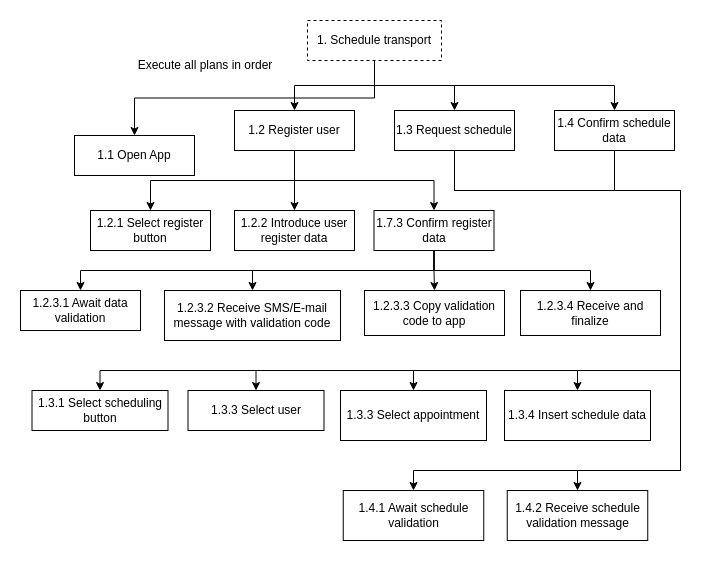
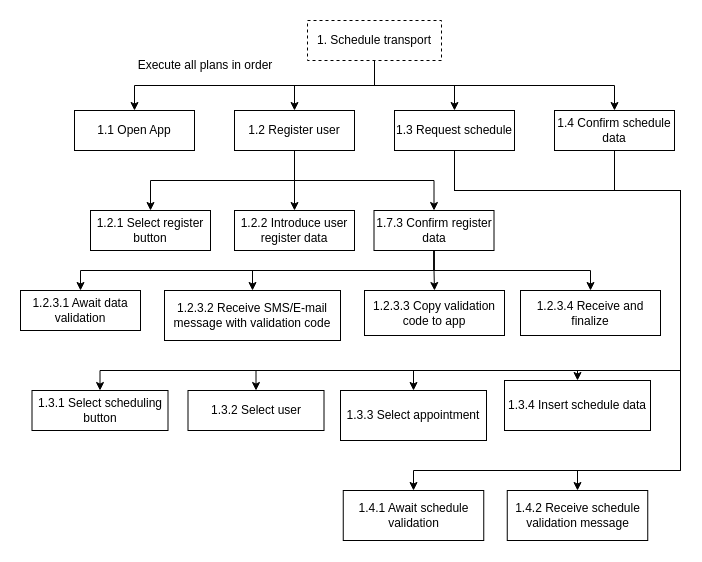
  <mxCell id="0" />
  <mxCell id="1" parent="0" />
  <mxCell id="2" style="edgeStyle=orthogonalEdgeStyle;rounded=0;orthogonalLoop=1;jettySize=auto;html=1;exitX=0.5;exitY=1;exitDx=0;exitDy=0;entryX=0.5;entryY=0;entryDx=0;entryDy=0;" edge="1" parent="1" source="6" target="7"><mxGeometry relative="1" as="geometry" /></mxCell>
  <mxCell id="3" style="edgeStyle=orthogonalEdgeStyle;rounded=0;orthogonalLoop=1;jettySize=auto;html=1;exitX=0.5;exitY=1;exitDx=0;exitDy=0;entryX=0.5;entryY=0;entryDx=0;entryDy=0;" edge="1" parent="1" source="6" target="11"><mxGeometry relative="1" as="geometry" /></mxCell>
  <mxCell id="4" style="edgeStyle=orthogonalEdgeStyle;rounded=0;orthogonalLoop=1;jettySize=auto;html=1;exitX=0.5;exitY=1;exitDx=0;exitDy=0;entryX=0.5;entryY=0;entryDx=0;entryDy=0;" edge="1" parent="1" source="6" target="13"><mxGeometry relative="1" as="geometry" /></mxCell>
  <mxCell id="5" style="edgeStyle=orthogonalEdgeStyle;rounded=0;orthogonalLoop=1;jettySize=auto;html=1;exitX=0.5;exitY=1;exitDx=0;exitDy=0;entryX=0.5;entryY=0;entryDx=0;entryDy=0;" edge="1" parent="1" source="6" target="15"><mxGeometry relative="1" as="geometry" /></mxCell>
  <mxCell id="6" value="1. Schedule transport " style="rounded=0;whiteSpace=wrap;html=1;dashed=1;" vertex="1" parent="1"><mxGeometry x="307" y="20" width="134" height="40" as="geometry" /></mxCell>
- <mxCell id="7" value="1.1 Open App" style="rounded=0;whiteSpace=wrap;html=1;" vertex="1" parent="1"><mxGeometry x="74" y="135" width="120" height="40" as="geometry" /></mxCell>
+ <mxCell id="7" value="1.1 Open App" style="rounded=0;whiteSpace=wrap;html=1;" vertex="1" parent="1"><mxGeometry x="74" y="110" width="120" height="40" as="geometry" /></mxCell>
  <mxCell id="8" style="edgeStyle=orthogonalEdgeStyle;rounded=0;orthogonalLoop=1;jettySize=auto;html=1;exitX=0.5;exitY=1;exitDx=0;exitDy=0;entryX=0.5;entryY=0;entryDx=0;entryDy=0;" edge="1" parent="1" source="11" target="17"><mxGeometry relative="1" as="geometry" /></mxCell>
  <mxCell id="9" style="edgeStyle=orthogonalEdgeStyle;rounded=0;orthogonalLoop=1;jettySize=auto;html=1;exitX=0.5;exitY=1;exitDx=0;exitDy=0;entryX=0.5;entryY=0;entryDx=0;entryDy=0;" edge="1" parent="1" source="11" target="16"><mxGeometry relative="1" as="geometry"><Array as="points"><mxPoint x="294" y="180" /><mxPoint x="150" y="180" /></Array></mxGeometry></mxCell>
  <mxCell id="10" style="edgeStyle=orthogonalEdgeStyle;rounded=0;orthogonalLoop=1;jettySize=auto;html=1;exitX=0.5;exitY=1;exitDx=0;exitDy=0;entryX=0.5;entryY=0;entryDx=0;entryDy=0;" edge="1" parent="1" source="11" target="22"><mxGeometry relative="1" as="geometry"><Array as="points"><mxPoint x="294" y="180" /><mxPoint x="434" y="180" /></Array></mxGeometry></mxCell>
  <mxCell id="11" value="1.2 Register user" style="rounded=0;whiteSpace=wrap;html=1;" vertex="1" parent="1"><mxGeometry x="234" y="110" width="120" height="40" as="geometry" /></mxCell>
  <mxCell id="12" style="edgeStyle=orthogonalEdgeStyle;rounded=0;orthogonalLoop=1;jettySize=auto;html=1;exitX=0.5;exitY=1;exitDx=0;exitDy=0;entryX=0.5;entryY=0;entryDx=0;entryDy=0;" edge="1" parent="1" source="13" target="27"><mxGeometry relative="1" as="geometry"><mxPoint x="170" y="370" as="targetPoint" /><Array as="points"><mxPoint x="454" y="190" /><mxPoint x="680" y="190" /><mxPoint x="680" y="370" /><mxPoint x="100" y="370" /></Array></mxGeometry></mxCell>
  <mxCell id="13" value="1.3 Request schedule" style="rounded=0;whiteSpace=wrap;html=1;" vertex="1" parent="1"><mxGeometry x="394" y="110" width="120" height="40" as="geometry" /></mxCell>
  <mxCell id="14" style="edgeStyle=orthogonalEdgeStyle;rounded=0;orthogonalLoop=1;jettySize=auto;html=1;exitX=0.5;exitY=1;exitDx=0;exitDy=0;entryX=0.5;entryY=0;entryDx=0;entryDy=0;" edge="1" parent="1" source="15" target="35"><mxGeometry relative="1" as="geometry"><Array as="points"><mxPoint x="614" y="190" /><mxPoint x="680" y="190" /><mxPoint x="680" y="470" /><mxPoint x="577" y="470" /></Array></mxGeometry></mxCell>
  <mxCell id="15" value="1.4 Confirm schedule data" style="rounded=0;whiteSpace=wrap;html=1;" vertex="1" parent="1"><mxGeometry x="554" y="110" width="120" height="40" as="geometry" /></mxCell>
  <mxCell id="16" value="1.2.1 Select register button" style="rounded=0;whiteSpace=wrap;html=1;" vertex="1" parent="1"><mxGeometry x="90" y="210" width="120" height="40" as="geometry" /></mxCell>
  <mxCell id="17" value="1.2.2 Introduce user register data" style="rounded=0;whiteSpace=wrap;html=1;" vertex="1" parent="1"><mxGeometry x="234" y="210" width="120" height="40" as="geometry" /></mxCell>
  <mxCell id="18" style="edgeStyle=orthogonalEdgeStyle;rounded=0;orthogonalLoop=1;jettySize=auto;html=1;exitX=0.5;exitY=1;exitDx=0;exitDy=0;entryX=0.5;entryY=0;entryDx=0;entryDy=0;" edge="1" parent="1" source="22" target="23"><mxGeometry relative="1" as="geometry" /></mxCell>
  <mxCell id="19" style="edgeStyle=orthogonalEdgeStyle;rounded=0;orthogonalLoop=1;jettySize=auto;html=1;exitX=0.5;exitY=1;exitDx=0;exitDy=0;entryX=0.5;entryY=0;entryDx=0;entryDy=0;" edge="1" parent="1" source="22" target="24"><mxGeometry relative="1" as="geometry" /></mxCell>
  <mxCell id="20" style="edgeStyle=orthogonalEdgeStyle;rounded=0;orthogonalLoop=1;jettySize=auto;html=1;exitX=0.5;exitY=1;exitDx=0;exitDy=0;entryX=0.5;entryY=0;entryDx=0;entryDy=0;" edge="1" parent="1" source="22" target="25"><mxGeometry relative="1" as="geometry" /></mxCell>
  <mxCell id="21" style="edgeStyle=orthogonalEdgeStyle;rounded=0;orthogonalLoop=1;jettySize=auto;html=1;exitX=0.5;exitY=1;exitDx=0;exitDy=0;entryX=0.5;entryY=0;entryDx=0;entryDy=0;" edge="1" parent="1" source="22" target="26"><mxGeometry relative="1" as="geometry" /></mxCell>
  <mxCell id="22" value="1.7.3 Confirm register data" style="rounded=0;whiteSpace=wrap;html=1;" vertex="1" parent="1"><mxGeometry x="373.5" y="210" width="120" height="40" as="geometry" /></mxCell>
  <mxCell id="23" value="1.2.3.1 Await data validation" style="rounded=0;whiteSpace=wrap;html=1;" vertex="1" parent="1"><mxGeometry x="20" y="290" width="120" height="40" as="geometry" /></mxCell>
  <mxCell id="24" value="1.2.3.2 Receive SMS/E-mail message with validation code" style="rounded=0;whiteSpace=wrap;html=1;" vertex="1" parent="1"><mxGeometry x="164" y="290" width="176" height="50" as="geometry" /></mxCell>
  <mxCell id="25" value="1.2.3.3 Copy validation code to app" style="rounded=0;whiteSpace=wrap;html=1;" vertex="1" parent="1"><mxGeometry x="364" y="290" width="140" height="45" as="geometry" /></mxCell>
  <mxCell id="26" value="1.2.3.4 Receive and finalize" style="rounded=0;whiteSpace=wrap;html=1;" vertex="1" parent="1"><mxGeometry x="520" y="290" width="140" height="45" as="geometry" /></mxCell>
  <mxCell id="27" value="1.3.1 Select scheduling button" style="rounded=0;whiteSpace=wrap;html=1;" vertex="1" parent="1"><mxGeometry x="31.5" y="390" width="136" height="40" as="geometry" /></mxCell>
- <mxCell id="28" value="1.3.3 Select user" style="rounded=0;whiteSpace=wrap;html=1;" vertex="1" parent="1"><mxGeometry x="187.5" y="390" width="136" height="40" as="geometry" /></mxCell>
+ <mxCell id="28" value="1.3.2 Select user" style="rounded=0;whiteSpace=wrap;html=1;" vertex="1" parent="1"><mxGeometry x="187.5" y="390" width="136" height="40" as="geometry" /></mxCell>
  <mxCell id="29" style="edgeStyle=orthogonalEdgeStyle;rounded=0;orthogonalLoop=1;jettySize=auto;html=1;exitX=0.5;exitY=1;exitDx=0;exitDy=0;entryX=0.5;entryY=0;entryDx=0;entryDy=0;" edge="1" parent="1" source="13" target="28"><mxGeometry relative="1" as="geometry"><mxPoint x="464" y="160" as="sourcePoint" /><mxPoint x="272" y="400" as="targetPoint" /><Array as="points"><mxPoint x="454" y="190" /><mxPoint x="680" y="190" /><mxPoint x="680" y="370" /><mxPoint x="256" y="370" /></Array></mxGeometry></mxCell>
  <mxCell id="30" value="1.3.3 Select appointment" style="rounded=0;whiteSpace=wrap;html=1;" vertex="1" parent="1"><mxGeometry x="340" y="390" width="146" height="50" as="geometry" /></mxCell>
  <mxCell id="31" style="edgeStyle=orthogonalEdgeStyle;rounded=0;orthogonalLoop=1;jettySize=auto;html=1;exitX=0.5;exitY=1;exitDx=0;exitDy=0;entryX=0.5;entryY=0;entryDx=0;entryDy=0;" edge="1" parent="1" target="30" source="13"><mxGeometry relative="1" as="geometry"><mxPoint x="597.5" y="150" as="sourcePoint" /><mxPoint x="500" y="380" as="targetPoint" /><Array as="points"><mxPoint x="454" y="190" /><mxPoint x="680" y="190" /><mxPoint x="680" y="370" /><mxPoint x="413" y="370" /></Array></mxGeometry></mxCell>
- <mxCell id="32" value="1.3.4 Insert schedule data" style="rounded=0;whiteSpace=wrap;html=1;" vertex="1" parent="1"><mxGeometry x="504" y="390" width="146" height="50" as="geometry" /></mxCell>
+ <mxCell id="32" value="1.3.4 Insert schedule data" style="rounded=0;whiteSpace=wrap;html=1;" vertex="1" parent="1"><mxGeometry x="504" y="380" width="146" height="50" as="geometry" /></mxCell>
  <mxCell id="33" style="edgeStyle=orthogonalEdgeStyle;rounded=0;orthogonalLoop=1;jettySize=auto;html=1;exitX=0.5;exitY=1;exitDx=0;exitDy=0;entryX=0.5;entryY=0;entryDx=0;entryDy=0;" edge="1" parent="1" source="13" target="32"><mxGeometry relative="1" as="geometry"><mxPoint x="464" y="160" as="sourcePoint" /><mxPoint x="423" y="400" as="targetPoint" /><Array as="points"><mxPoint x="454" y="190" /><mxPoint x="680" y="190" /><mxPoint x="680" y="370" /><mxPoint x="577" y="370" /></Array></mxGeometry></mxCell>
  <mxCell id="34" value="1.4.1 Await schedule validation" style="rounded=0;whiteSpace=wrap;html=1;" vertex="1" parent="1"><mxGeometry x="342.75" y="490" width="140.5" height="50" as="geometry" /></mxCell>
  <mxCell id="35" value="1.4.2 Receive schedule validation message" style="rounded=0;whiteSpace=wrap;html=1;" vertex="1" parent="1"><mxGeometry x="506.75" y="490" width="140.5" height="50" as="geometry" /></mxCell>
  <mxCell id="36" style="edgeStyle=orthogonalEdgeStyle;rounded=0;orthogonalLoop=1;jettySize=auto;html=1;exitX=0.5;exitY=1;exitDx=0;exitDy=0;entryX=0.5;entryY=0;entryDx=0;entryDy=0;" edge="1" parent="1" source="15" target="34"><mxGeometry relative="1" as="geometry"><mxPoint x="624" y="160" as="sourcePoint" /><mxPoint x="587" y="500" as="targetPoint" /><Array as="points"><mxPoint x="614" y="190" /><mxPoint x="680" y="190" /><mxPoint x="680" y="470" /><mxPoint x="413" y="470" /></Array></mxGeometry></mxCell>
  <mxCell id="37" value="Execute all plans in order" style="text;html=1;strokeColor=none;fillColor=none;align=center;verticalAlign=middle;whiteSpace=wrap;rounded=0;" vertex="1" parent="1"><mxGeometry x="130" y="50" width="150" height="30" as="geometry" /></mxCell>
